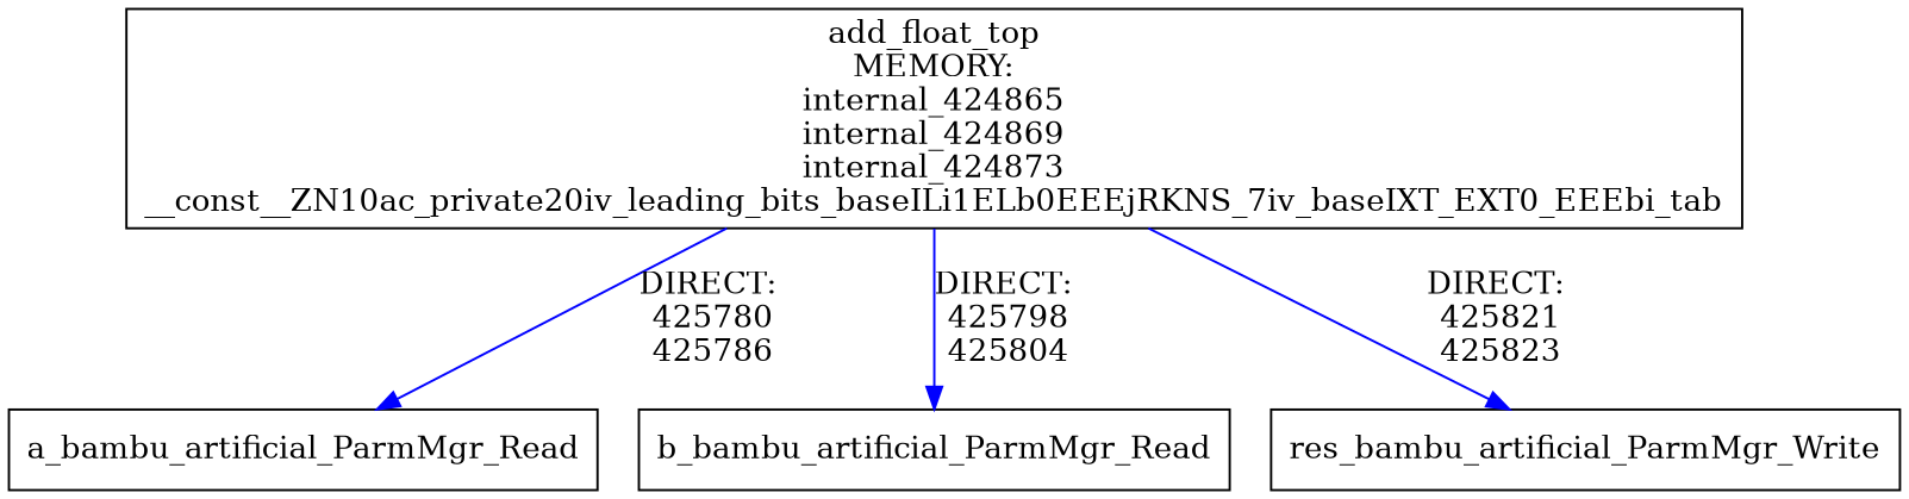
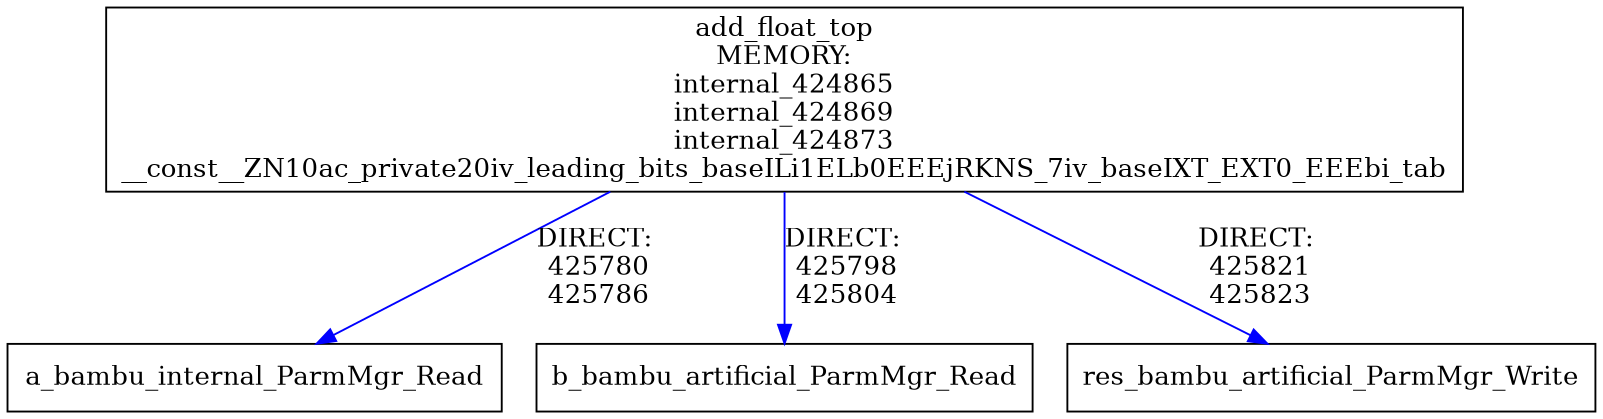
  digraph {
    node [shape=box]
    edge [color=blue]
    n1 [label="add_float_top\nMEMORY:\ninternal_424865\ninternal_424869\ninternal_424873\n__const__ZN10ac_private20iv_leading_bits_baseILi1ELb0EEEjRKNS_7iv_baseIXT_EXT0_EEEbi_tab"]
-   n2 [label=a_bambu_artificial_ParmMgr_Read]
+   n2 [label=a_bambu_internal_ParmMgr_Read]
    n3 [label=b_bambu_artificial_ParmMgr_Read]
    n4 [label=res_bambu_artificial_ParmMgr_Write]
    n1 -> n2 [label="DIRECT: \n425780\n425786"]
    n1 -> n3 [label="DIRECT: \n425798\n425804"]
    n1 -> n4 [label="DIRECT: \n425821\n425823"]
  }
